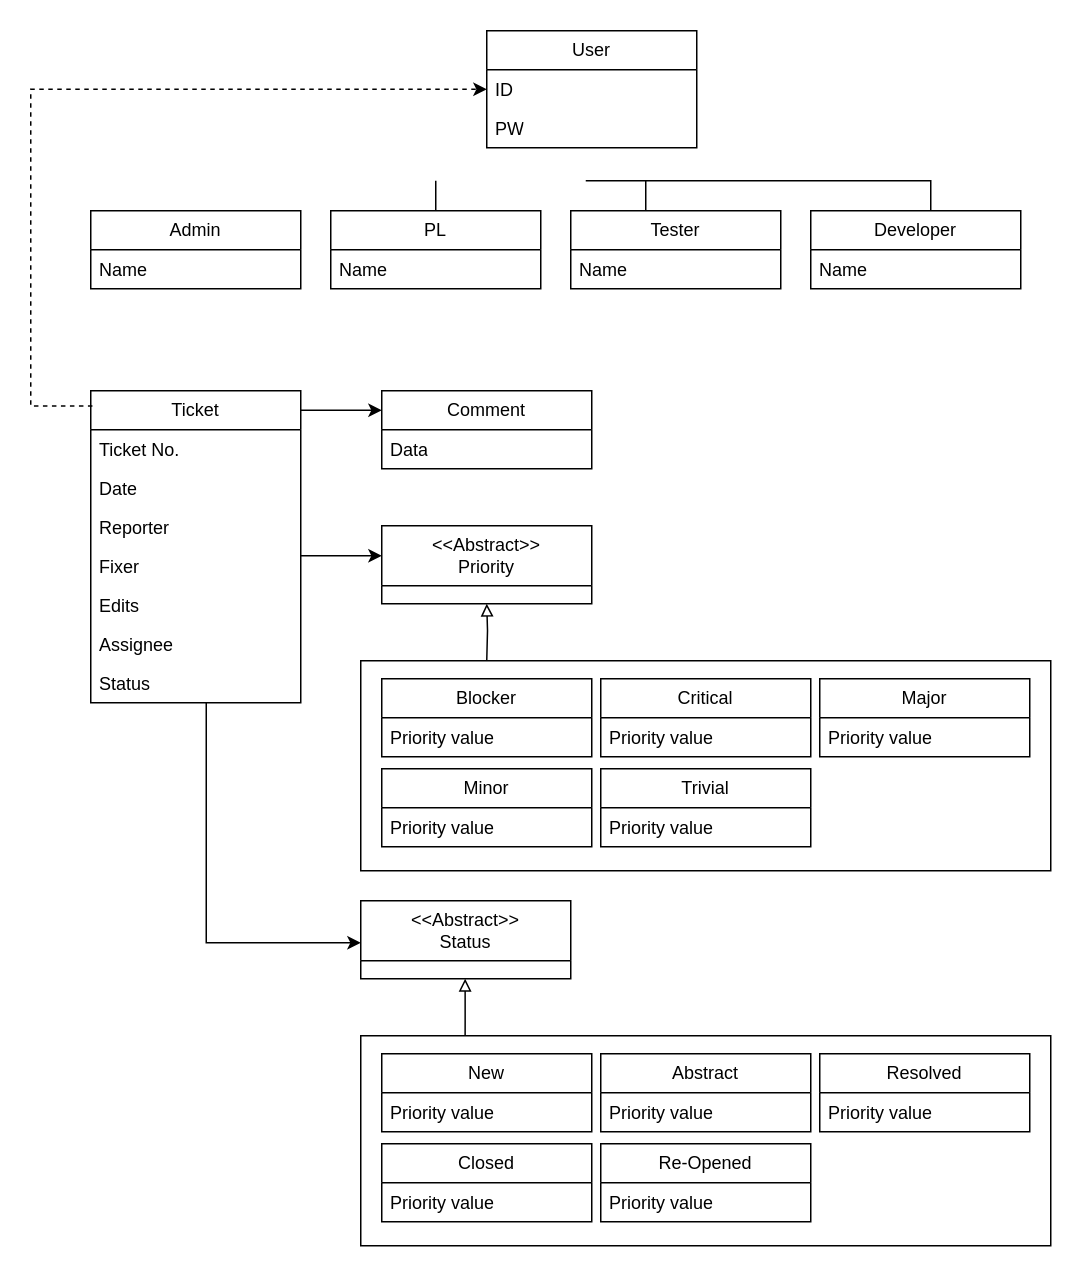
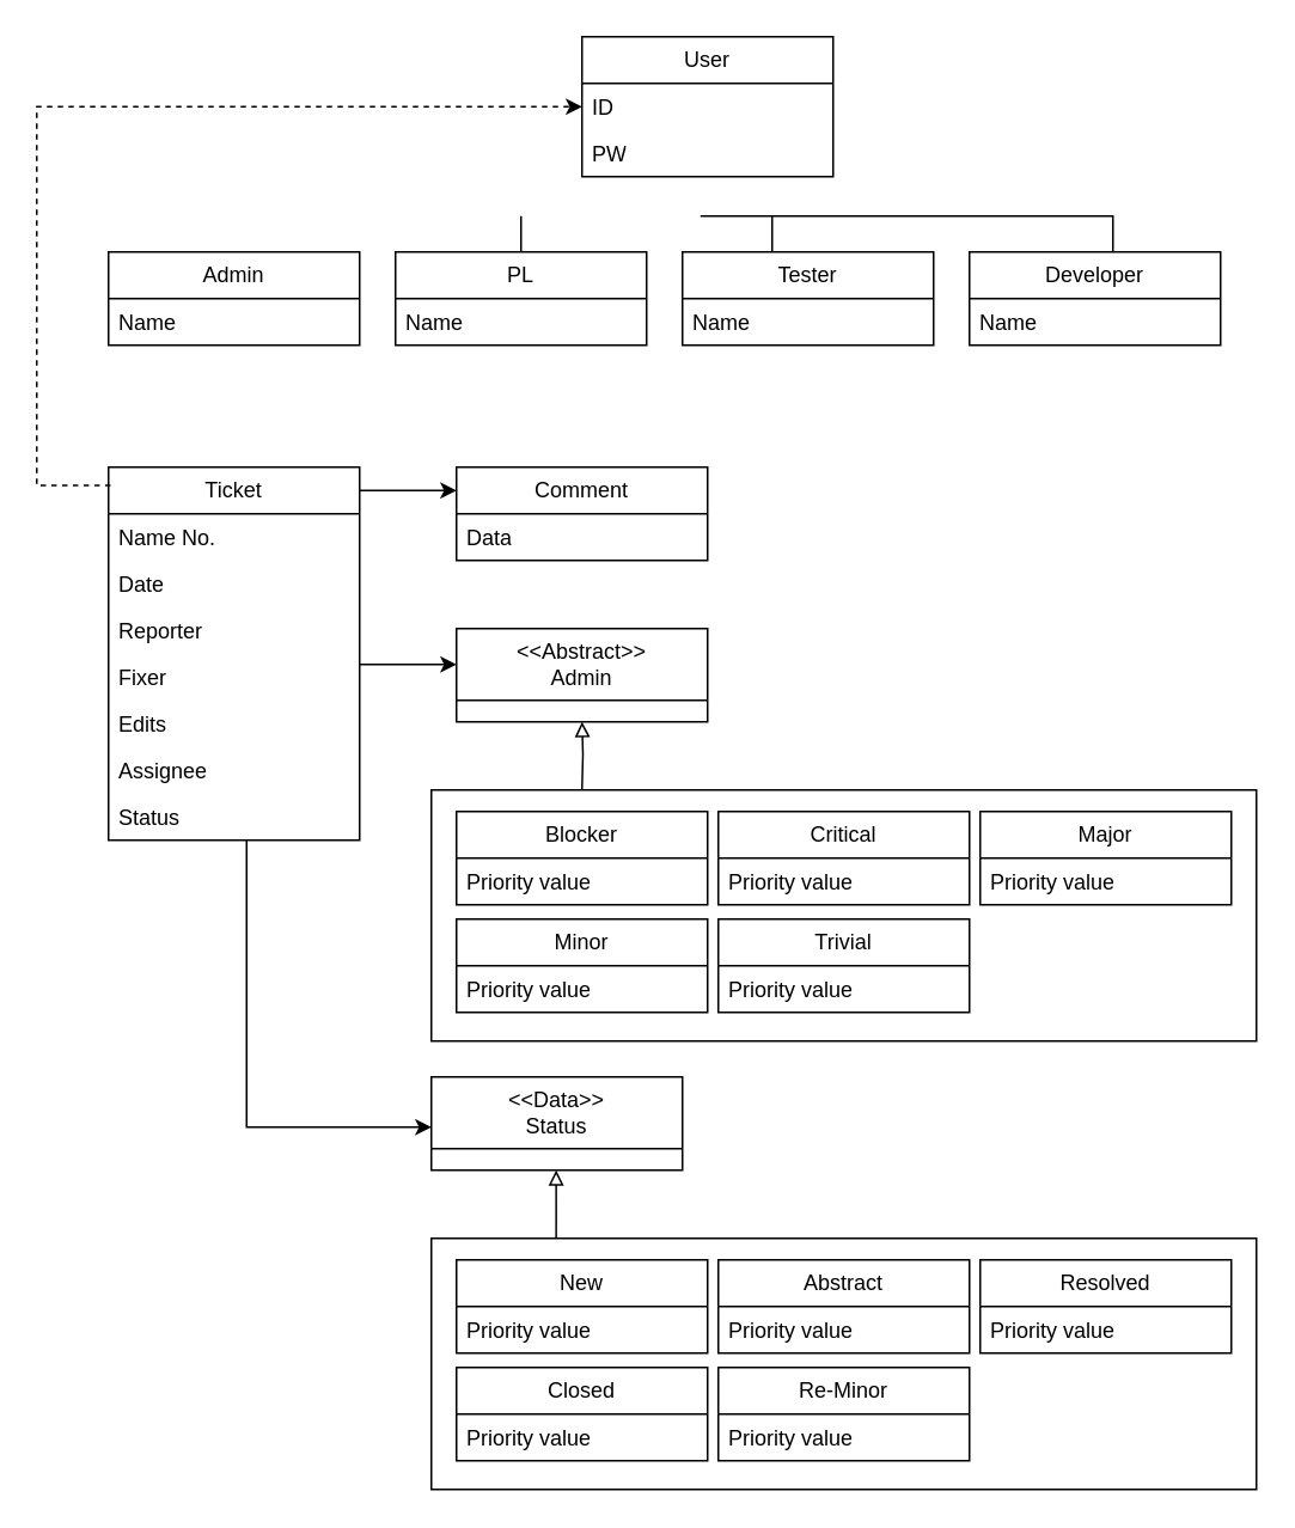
  <mxCell id="0" />
  <mxCell id="1" parent="0" />
  <mxCell id="2" value="" style="html=1;whiteSpace=wrap;" parent="1" vertex="1"><mxGeometry x="240" y="440" width="460" height="140" as="geometry" /></mxCell>
  <mxCell id="3" value="" style="edgeStyle=orthogonalEdgeStyle;rounded=0;orthogonalLoop=1;jettySize=auto;html=1;entryX=0;entryY=0.5;entryDx=0;entryDy=0;exitX=0.008;exitY=0.049;exitDx=0;exitDy=0;exitPerimeter=0;dashed=1;" parent="1" source="18" target="5" edge="1"><mxGeometry relative="1" as="geometry"><mxPoint x="20.05" y="274.094" as="sourcePoint" /><mxPoint x="287.83" y="57.91" as="targetPoint" /><Array as="points"><mxPoint x="20" y="270" /><mxPoint x="20" y="59" /><mxPoint x="137" y="60" /></Array></mxGeometry></mxCell>
  <mxCell id="4" value="User" style="swimlane;fontStyle=0;childLayout=stackLayout;horizontal=1;startSize=26;fillColor=none;horizontalStack=0;resizeParent=1;resizeParentMax=0;resizeLast=0;collapsible=1;marginBottom=0;whiteSpace=wrap;html=1;" parent="1" vertex="1"><mxGeometry x="324" y="20" width="140" height="78" as="geometry" /></mxCell>
  <mxCell id="5" value="ID" style="text;strokeColor=none;fillColor=none;align=left;verticalAlign=top;spacingLeft=4;spacingRight=4;overflow=hidden;rotatable=0;points=[[0,0.5],[1,0.5]];portConstraint=eastwest;whiteSpace=wrap;html=1;" parent="4" vertex="1"><mxGeometry y="26" width="140" height="26" as="geometry" /></mxCell>
  <mxCell id="6" value="PW" style="text;strokeColor=none;fillColor=none;align=left;verticalAlign=top;spacingLeft=4;spacingRight=4;overflow=hidden;rotatable=0;points=[[0,0.5],[1,0.5]];portConstraint=eastwest;whiteSpace=wrap;html=1;" parent="4" vertex="1"><mxGeometry y="52" width="140" height="26" as="geometry" /></mxCell>
  <mxCell id="7" value="Admin" style="swimlane;fontStyle=0;childLayout=stackLayout;horizontal=1;startSize=26;fillColor=none;horizontalStack=0;resizeParent=1;resizeParentMax=0;resizeLast=0;collapsible=1;marginBottom=0;whiteSpace=wrap;html=1;" parent="1" vertex="1"><mxGeometry x="60" y="140" width="140" height="52" as="geometry" /></mxCell>
  <mxCell id="8" value="Name" style="text;strokeColor=none;fillColor=none;align=left;verticalAlign=top;spacingLeft=4;spacingRight=4;overflow=hidden;rotatable=0;points=[[0,0.5],[1,0.5]];portConstraint=eastwest;whiteSpace=wrap;html=1;" parent="7" vertex="1"><mxGeometry y="26" width="140" height="26" as="geometry" /></mxCell>
  <mxCell id="9" value="" style="rounded=0;orthogonalLoop=1;jettySize=auto;html=1;endArrow=none;endFill=0;exitX=0.5;exitY=0;exitDx=0;exitDy=0;" parent="1" source="10" edge="1"><mxGeometry relative="1" as="geometry"><mxPoint x="310" y="140" as="sourcePoint" /><mxPoint x="290" y="120" as="targetPoint" /></mxGeometry></mxCell>
  <mxCell id="10" value="PL&lt;span style=&quot;color: rgba(0, 0, 0, 0); font-family: monospace; font-size: 0px; text-align: start; text-wrap: nowrap;&quot;&gt;%3CmxGraphModel%3E%3Croot%3E%3CmxCell%20id%3D%220%22%2F%3E%3CmxCell%20id%3D%221%22%20parent%3D%220%22%2F%3E%3CmxCell%20id%3D%222%22%20value%3D%22Admin%22%20style%3D%22swimlane%3BfontStyle%3D0%3BchildLayout%3DstackLayout%3Bhorizontal%3D1%3BstartSize%3D26%3BfillColor%3Dnone%3BhorizontalStack%3D0%3BresizeParent%3D1%3BresizeParentMax%3D0%3BresizeLast%3D0%3Bcollapsible%3D1%3BmarginBottom%3D0%3BwhiteSpace%3Dwrap%3Bhtml%3D1%3B%22%20vertex%3D%221%22%20parent%3D%221%22%3E%3CmxGeometry%20x%3D%2280%22%20y%3D%22430%22%20width%3D%22140%22%20height%3D%2252%22%20as%3D%22geometry%22%2F%3E%3C%2FmxCell%3E%3CmxCell%20id%3D%223%22%20value%3D%22Name%22%20style%3D%22text%3BstrokeColor%3Dnone%3BfillColor%3Dnone%3Balign%3Dleft%3BverticalAlign%3Dtop%3BspacingLeft%3D4%3BspacingRight%3D4%3Boverflow%3Dhidden%3Brotatable%3D0%3Bpoints%3D%5B%5B0%2C0.5%5D%2C%5B1%2C0.5%5D%5D%3BportConstraint%3Deastwest%3BwhiteSpace%3Dwrap%3Bhtml%3D1%3B%22%20vertex%3D%221%22%20parent%3D%222%22%3E%3CmxGeometry%20y%3D%2226%22%20width%3D%22140%22%20height%3D%2226%22%20as%3D%22geometry%22%2F%3E%3C%2FmxCell%3E%3C%2Froot%3E%3C%2FmxGraphModel%3E&lt;/span&gt;" style="swimlane;fontStyle=0;childLayout=stackLayout;horizontal=1;startSize=26;fillColor=none;horizontalStack=0;resizeParent=1;resizeParentMax=0;resizeLast=0;collapsible=1;marginBottom=0;whiteSpace=wrap;html=1;" parent="1" vertex="1"><mxGeometry x="220" y="140" width="140" height="52" as="geometry" /></mxCell>
  <mxCell id="11" value="Name" style="text;strokeColor=none;fillColor=none;align=left;verticalAlign=top;spacingLeft=4;spacingRight=4;overflow=hidden;rotatable=0;points=[[0,0.5],[1,0.5]];portConstraint=eastwest;whiteSpace=wrap;html=1;" parent="10" vertex="1"><mxGeometry y="26" width="140" height="26" as="geometry" /></mxCell>
  <mxCell id="12" value="Tester" style="swimlane;fontStyle=0;childLayout=stackLayout;horizontal=1;startSize=26;fillColor=none;horizontalStack=0;resizeParent=1;resizeParentMax=0;resizeLast=0;collapsible=1;marginBottom=0;whiteSpace=wrap;html=1;" parent="1" vertex="1"><mxGeometry x="380" y="140" width="140" height="52" as="geometry" /></mxCell>
  <mxCell id="13" value="Name" style="text;strokeColor=none;fillColor=none;align=left;verticalAlign=top;spacingLeft=4;spacingRight=4;overflow=hidden;rotatable=0;points=[[0,0.5],[1,0.5]];portConstraint=eastwest;whiteSpace=wrap;html=1;" parent="12" vertex="1"><mxGeometry y="26" width="140" height="26" as="geometry" /></mxCell>
  <mxCell id="14" value="Developer" style="swimlane;fontStyle=0;childLayout=stackLayout;horizontal=1;startSize=26;fillColor=none;horizontalStack=0;resizeParent=1;resizeParentMax=0;resizeLast=0;collapsible=1;marginBottom=0;whiteSpace=wrap;html=1;" parent="1" vertex="1"><mxGeometry x="540" y="140" width="140" height="52" as="geometry" /></mxCell>
  <mxCell id="15" value="Name" style="text;strokeColor=none;fillColor=none;align=left;verticalAlign=top;spacingLeft=4;spacingRight=4;overflow=hidden;rotatable=0;points=[[0,0.5],[1,0.5]];portConstraint=eastwest;whiteSpace=wrap;html=1;" parent="14" vertex="1"><mxGeometry y="26" width="140" height="26" as="geometry" /></mxCell>
  <mxCell id="16" value="" style="rounded=0;orthogonalLoop=1;jettySize=auto;html=1;endArrow=none;endFill=0;exitX=0.5;exitY=0;exitDx=0;exitDy=0;edgeStyle=orthogonalEdgeStyle;" parent="1" edge="1"><mxGeometry relative="1" as="geometry"><mxPoint x="430" y="140" as="sourcePoint" /><mxPoint x="390" y="120" as="targetPoint" /><Array as="points"><mxPoint x="430" y="120" /></Array></mxGeometry></mxCell>
  <mxCell id="17" value="" style="edgeStyle=orthogonalEdgeStyle;rounded=0;orthogonalLoop=1;jettySize=auto;html=1;endArrow=none;endFill=0;exitX=0.5;exitY=0;exitDx=0;exitDy=0;" parent="1" edge="1"><mxGeometry relative="1" as="geometry"><mxPoint x="620" y="140" as="sourcePoint" /><mxPoint x="430" y="120" as="targetPoint" /><Array as="points"><mxPoint x="620" y="120" /></Array></mxGeometry></mxCell>
  <mxCell id="18" value="Ticket" style="swimlane;fontStyle=0;childLayout=stackLayout;horizontal=1;startSize=26;fillColor=none;horizontalStack=0;resizeParent=1;resizeParentMax=0;resizeLast=0;collapsible=1;marginBottom=0;whiteSpace=wrap;html=1;" parent="1" vertex="1"><mxGeometry x="60" y="260" width="140" height="208" as="geometry" /></mxCell>
- <mxCell id="19" value="Ticket No." style="text;strokeColor=none;fillColor=none;align=left;verticalAlign=top;spacingLeft=4;spacingRight=4;overflow=hidden;rotatable=0;points=[[0,0.5],[1,0.5]];portConstraint=eastwest;whiteSpace=wrap;html=1;" parent="18" vertex="1"><mxGeometry y="26" width="140" height="26" as="geometry" /></mxCell>
+ <mxCell id="19" value="Name No." style="text;strokeColor=none;fillColor=none;align=left;verticalAlign=top;spacingLeft=4;spacingRight=4;overflow=hidden;rotatable=0;points=[[0,0.5],[1,0.5]];portConstraint=eastwest;whiteSpace=wrap;html=1;" parent="18" vertex="1"><mxGeometry y="26" width="140" height="26" as="geometry" /></mxCell>
  <mxCell id="20" value="Date&lt;div&gt;&lt;br&gt;&lt;/div&gt;" style="text;strokeColor=none;fillColor=none;align=left;verticalAlign=top;spacingLeft=4;spacingRight=4;overflow=hidden;rotatable=0;points=[[0,0.5],[1,0.5]];portConstraint=eastwest;whiteSpace=wrap;html=1;" parent="18" vertex="1"><mxGeometry y="52" width="140" height="26" as="geometry" /></mxCell>
  <mxCell id="21" value="&lt;div&gt;Reporter&lt;/div&gt;" style="text;strokeColor=none;fillColor=none;align=left;verticalAlign=top;spacingLeft=4;spacingRight=4;overflow=hidden;rotatable=0;points=[[0,0.5],[1,0.5]];portConstraint=eastwest;whiteSpace=wrap;html=1;" parent="18" vertex="1"><mxGeometry y="78" width="140" height="26" as="geometry" /></mxCell>
  <mxCell id="22" value="&lt;div&gt;Fixer&lt;/div&gt;" style="text;strokeColor=none;fillColor=none;align=left;verticalAlign=top;spacingLeft=4;spacingRight=4;overflow=hidden;rotatable=0;points=[[0,0.5],[1,0.5]];portConstraint=eastwest;whiteSpace=wrap;html=1;" parent="18" vertex="1"><mxGeometry y="104" width="140" height="26" as="geometry" /></mxCell>
  <mxCell id="23" value="Edits" style="text;strokeColor=none;fillColor=none;align=left;verticalAlign=top;spacingLeft=4;spacingRight=4;overflow=hidden;rotatable=0;points=[[0,0.5],[1,0.5]];portConstraint=eastwest;whiteSpace=wrap;html=1;" parent="18" vertex="1"><mxGeometry y="130" width="140" height="26" as="geometry" /></mxCell>
  <mxCell id="24" value="Assignee" style="text;strokeColor=none;fillColor=none;align=left;verticalAlign=top;spacingLeft=4;spacingRight=4;overflow=hidden;rotatable=0;points=[[0,0.5],[1,0.5]];portConstraint=eastwest;whiteSpace=wrap;html=1;" parent="18" vertex="1"><mxGeometry y="156" width="140" height="26" as="geometry" /></mxCell>
  <mxCell id="25" value="Status" style="text;strokeColor=none;fillColor=none;align=left;verticalAlign=top;spacingLeft=4;spacingRight=4;overflow=hidden;rotatable=0;points=[[0,0.5],[1,0.5]];portConstraint=eastwest;whiteSpace=wrap;html=1;" parent="18" vertex="1"><mxGeometry y="182" width="140" height="26" as="geometry" /></mxCell>
  <mxCell id="26" value="Comment" style="swimlane;fontStyle=0;childLayout=stackLayout;horizontal=1;startSize=26;fillColor=none;horizontalStack=0;resizeParent=1;resizeParentMax=0;resizeLast=0;collapsible=1;marginBottom=0;whiteSpace=wrap;html=1;" parent="1" vertex="1"><mxGeometry x="254" y="260" width="140" height="52" as="geometry" /></mxCell>
  <mxCell id="27" value="Data" style="text;strokeColor=none;fillColor=none;align=left;verticalAlign=top;spacingLeft=4;spacingRight=4;overflow=hidden;rotatable=0;points=[[0,0.5],[1,0.5]];portConstraint=eastwest;whiteSpace=wrap;html=1;" parent="26" vertex="1"><mxGeometry y="26" width="140" height="26" as="geometry" /></mxCell>
  <mxCell id="28" value="" style="edgeStyle=orthogonalEdgeStyle;rounded=0;orthogonalLoop=1;jettySize=auto;html=1;entryX=0;entryY=0.25;entryDx=0;entryDy=0;" parent="1" target="26" edge="1"><mxGeometry relative="1" as="geometry"><mxPoint x="200" y="273" as="sourcePoint" /><Array as="points"><mxPoint x="220" y="273" /><mxPoint x="220" y="273" /></Array></mxGeometry></mxCell>
  <mxCell id="29" value="" style="edgeStyle=orthogonalEdgeStyle;rounded=0;orthogonalLoop=1;jettySize=auto;html=1;endArrow=block;endFill=0;" parent="1" target="30" edge="1"><mxGeometry relative="1" as="geometry"><mxPoint x="324" y="440" as="sourcePoint" /></mxGeometry></mxCell>
- <mxCell id="30" value="&amp;lt;&amp;lt;Abstract&amp;gt;&amp;gt;&lt;div&gt;Priority&lt;/div&gt;" style="swimlane;fontStyle=0;childLayout=stackLayout;horizontal=1;startSize=40;fillColor=none;horizontalStack=0;resizeParent=1;resizeParentMax=0;resizeLast=0;collapsible=1;marginBottom=0;whiteSpace=wrap;html=1;" parent="1" vertex="1"><mxGeometry x="254" y="350" width="140" height="52" as="geometry" /></mxCell>
+ <mxCell id="30" value="&amp;lt;&amp;lt;Abstract&amp;gt;&amp;gt;&lt;div&gt;Admin&lt;/div&gt;" style="swimlane;fontStyle=0;childLayout=stackLayout;horizontal=1;startSize=40;fillColor=none;horizontalStack=0;resizeParent=1;resizeParentMax=0;resizeLast=0;collapsible=1;marginBottom=0;whiteSpace=wrap;html=1;" parent="1" vertex="1"><mxGeometry x="254" y="350" width="140" height="52" as="geometry" /></mxCell>
  <mxCell id="31" value="Blocker" style="swimlane;fontStyle=0;childLayout=stackLayout;horizontal=1;startSize=26;fillColor=none;horizontalStack=0;resizeParent=1;resizeParentMax=0;resizeLast=0;collapsible=1;marginBottom=0;whiteSpace=wrap;html=1;" parent="1" vertex="1"><mxGeometry x="254" y="452" width="140" height="52" as="geometry" /></mxCell>
  <mxCell id="32" value="Priority value" style="text;strokeColor=none;fillColor=none;align=left;verticalAlign=top;spacingLeft=4;spacingRight=4;overflow=hidden;rotatable=0;points=[[0,0.5],[1,0.5]];portConstraint=eastwest;whiteSpace=wrap;html=1;" parent="31" vertex="1"><mxGeometry y="26" width="140" height="26" as="geometry" /></mxCell>
  <mxCell id="33" value="Critical" style="swimlane;fontStyle=0;childLayout=stackLayout;horizontal=1;startSize=26;fillColor=none;horizontalStack=0;resizeParent=1;resizeParentMax=0;resizeLast=0;collapsible=1;marginBottom=0;whiteSpace=wrap;html=1;" parent="1" vertex="1"><mxGeometry x="400" y="452" width="140" height="52" as="geometry" /></mxCell>
  <mxCell id="34" value="Priority value" style="text;strokeColor=none;fillColor=none;align=left;verticalAlign=top;spacingLeft=4;spacingRight=4;overflow=hidden;rotatable=0;points=[[0,0.5],[1,0.5]];portConstraint=eastwest;whiteSpace=wrap;html=1;" parent="33" vertex="1"><mxGeometry y="26" width="140" height="26" as="geometry" /></mxCell>
  <mxCell id="35" value="Major" style="swimlane;fontStyle=0;childLayout=stackLayout;horizontal=1;startSize=26;fillColor=none;horizontalStack=0;resizeParent=1;resizeParentMax=0;resizeLast=0;collapsible=1;marginBottom=0;whiteSpace=wrap;html=1;" parent="1" vertex="1"><mxGeometry x="546" y="452" width="140" height="52" as="geometry" /></mxCell>
  <mxCell id="36" value="Priority value" style="text;strokeColor=none;fillColor=none;align=left;verticalAlign=top;spacingLeft=4;spacingRight=4;overflow=hidden;rotatable=0;points=[[0,0.5],[1,0.5]];portConstraint=eastwest;whiteSpace=wrap;html=1;" parent="35" vertex="1"><mxGeometry y="26" width="140" height="26" as="geometry" /></mxCell>
  <mxCell id="37" value="Minor" style="swimlane;fontStyle=0;childLayout=stackLayout;horizontal=1;startSize=26;fillColor=none;horizontalStack=0;resizeParent=1;resizeParentMax=0;resizeLast=0;collapsible=1;marginBottom=0;whiteSpace=wrap;html=1;" parent="1" vertex="1"><mxGeometry x="254" y="512" width="140" height="52" as="geometry" /></mxCell>
  <mxCell id="38" value="Priority value" style="text;strokeColor=none;fillColor=none;align=left;verticalAlign=top;spacingLeft=4;spacingRight=4;overflow=hidden;rotatable=0;points=[[0,0.5],[1,0.5]];portConstraint=eastwest;whiteSpace=wrap;html=1;" parent="37" vertex="1"><mxGeometry y="26" width="140" height="26" as="geometry" /></mxCell>
  <mxCell id="39" value="Trivial" style="swimlane;fontStyle=0;childLayout=stackLayout;horizontal=1;startSize=26;fillColor=none;horizontalStack=0;resizeParent=1;resizeParentMax=0;resizeLast=0;collapsible=1;marginBottom=0;whiteSpace=wrap;html=1;" parent="1" vertex="1"><mxGeometry x="400" y="512" width="140" height="52" as="geometry" /></mxCell>
  <mxCell id="40" value="Priority value" style="text;strokeColor=none;fillColor=none;align=left;verticalAlign=top;spacingLeft=4;spacingRight=4;overflow=hidden;rotatable=0;points=[[0,0.5],[1,0.5]];portConstraint=eastwest;whiteSpace=wrap;html=1;" parent="39" vertex="1"><mxGeometry y="26" width="140" height="26" as="geometry" /></mxCell>
  <mxCell id="41" value="" style="edgeStyle=orthogonalEdgeStyle;rounded=0;orthogonalLoop=1;jettySize=auto;html=1;entryX=0;entryY=0.25;entryDx=0;entryDy=0;" parent="1" edge="1"><mxGeometry relative="1" as="geometry"><mxPoint x="200" y="370" as="sourcePoint" /><mxPoint x="254" y="370" as="targetPoint" /><Array as="points"><mxPoint x="230" y="370" /><mxPoint x="230" y="370" /></Array></mxGeometry></mxCell>
  <mxCell id="42" value="" style="edgeStyle=orthogonalEdgeStyle;rounded=0;orthogonalLoop=1;jettySize=auto;html=1;entryX=0.55;entryY=0.923;entryDx=0;entryDy=0;entryPerimeter=0;" parent="1" edge="1"><mxGeometry relative="1" as="geometry"><mxPoint x="137" y="467.998" as="sourcePoint" /><mxPoint x="240" y="628" as="targetPoint" /><Array as="points"><mxPoint x="137" y="628" /></Array></mxGeometry></mxCell>
- <mxCell id="43" value="&lt;div&gt;&amp;lt;&amp;lt;Abstract&amp;gt;&amp;gt;&lt;/div&gt;Status" style="swimlane;fontStyle=0;childLayout=stackLayout;horizontal=1;startSize=40;fillColor=none;horizontalStack=0;resizeParent=1;resizeParentMax=0;resizeLast=0;collapsible=1;marginBottom=0;whiteSpace=wrap;html=1;" parent="1" vertex="1"><mxGeometry x="240" y="600" width="140" height="52" as="geometry" /></mxCell>
+ <mxCell id="43" value="&lt;div&gt;&amp;lt;&amp;lt;Data&amp;gt;&amp;gt;&lt;/div&gt;Status" style="swimlane;fontStyle=0;childLayout=stackLayout;horizontal=1;startSize=40;fillColor=none;horizontalStack=0;resizeParent=1;resizeParentMax=0;resizeLast=0;collapsible=1;marginBottom=0;whiteSpace=wrap;html=1;" parent="1" vertex="1"><mxGeometry x="240" y="600" width="140" height="52" as="geometry" /></mxCell>
  <mxCell id="44" value="" style="html=1;whiteSpace=wrap;" parent="1" vertex="1"><mxGeometry x="240" y="690" width="460" height="140" as="geometry" /></mxCell>
  <mxCell id="45" value="New" style="swimlane;fontStyle=0;childLayout=stackLayout;horizontal=1;startSize=26;fillColor=none;horizontalStack=0;resizeParent=1;resizeParentMax=0;resizeLast=0;collapsible=1;marginBottom=0;whiteSpace=wrap;html=1;" parent="1" vertex="1"><mxGeometry x="254" y="702" width="140" height="52" as="geometry" /></mxCell>
  <mxCell id="46" value="Priority value" style="text;strokeColor=none;fillColor=none;align=left;verticalAlign=top;spacingLeft=4;spacingRight=4;overflow=hidden;rotatable=0;points=[[0,0.5],[1,0.5]];portConstraint=eastwest;whiteSpace=wrap;html=1;" parent="45" vertex="1"><mxGeometry y="26" width="140" height="26" as="geometry" /></mxCell>
  <mxCell id="47" value="Abstract" style="swimlane;fontStyle=0;childLayout=stackLayout;horizontal=1;startSize=26;fillColor=none;horizontalStack=0;resizeParent=1;resizeParentMax=0;resizeLast=0;collapsible=1;marginBottom=0;whiteSpace=wrap;html=1;" parent="1" vertex="1"><mxGeometry x="400" y="702" width="140" height="52" as="geometry" /></mxCell>
  <mxCell id="48" value="Priority value" style="text;strokeColor=none;fillColor=none;align=left;verticalAlign=top;spacingLeft=4;spacingRight=4;overflow=hidden;rotatable=0;points=[[0,0.5],[1,0.5]];portConstraint=eastwest;whiteSpace=wrap;html=1;" parent="47" vertex="1"><mxGeometry y="26" width="140" height="26" as="geometry" /></mxCell>
  <mxCell id="49" value="Resolved" style="swimlane;fontStyle=0;childLayout=stackLayout;horizontal=1;startSize=26;fillColor=none;horizontalStack=0;resizeParent=1;resizeParentMax=0;resizeLast=0;collapsible=1;marginBottom=0;whiteSpace=wrap;html=1;" parent="1" vertex="1"><mxGeometry x="546" y="702" width="140" height="52" as="geometry" /></mxCell>
  <mxCell id="50" value="Priority value" style="text;strokeColor=none;fillColor=none;align=left;verticalAlign=top;spacingLeft=4;spacingRight=4;overflow=hidden;rotatable=0;points=[[0,0.5],[1,0.5]];portConstraint=eastwest;whiteSpace=wrap;html=1;" parent="49" vertex="1"><mxGeometry y="26" width="140" height="26" as="geometry" /></mxCell>
- <mxCell id="51" value="Re-Opened" style="swimlane;fontStyle=0;childLayout=stackLayout;horizontal=1;startSize=26;fillColor=none;horizontalStack=0;resizeParent=1;resizeParentMax=0;resizeLast=0;collapsible=1;marginBottom=0;whiteSpace=wrap;html=1;" parent="1" vertex="1"><mxGeometry x="400" y="762" width="140" height="52" as="geometry" /></mxCell>
+ <mxCell id="51" value="Re-Minor" style="swimlane;fontStyle=0;childLayout=stackLayout;horizontal=1;startSize=26;fillColor=none;horizontalStack=0;resizeParent=1;resizeParentMax=0;resizeLast=0;collapsible=1;marginBottom=0;whiteSpace=wrap;html=1;" parent="1" vertex="1"><mxGeometry x="400" y="762" width="140" height="52" as="geometry" /></mxCell>
  <mxCell id="52" value="Priority value" style="text;strokeColor=none;fillColor=none;align=left;verticalAlign=top;spacingLeft=4;spacingRight=4;overflow=hidden;rotatable=0;points=[[0,0.5],[1,0.5]];portConstraint=eastwest;whiteSpace=wrap;html=1;" parent="51" vertex="1"><mxGeometry y="26" width="140" height="26" as="geometry" /></mxCell>
  <mxCell id="53" value="Closed" style="swimlane;fontStyle=0;childLayout=stackLayout;horizontal=1;startSize=26;fillColor=none;horizontalStack=0;resizeParent=1;resizeParentMax=0;resizeLast=0;collapsible=1;marginBottom=0;whiteSpace=wrap;html=1;" parent="1" vertex="1"><mxGeometry x="254" y="762" width="140" height="52" as="geometry" /></mxCell>
  <mxCell id="54" value="Priority value" style="text;strokeColor=none;fillColor=none;align=left;verticalAlign=top;spacingLeft=4;spacingRight=4;overflow=hidden;rotatable=0;points=[[0,0.5],[1,0.5]];portConstraint=eastwest;whiteSpace=wrap;html=1;" parent="53" vertex="1"><mxGeometry y="26" width="140" height="26" as="geometry" /></mxCell>
  <mxCell id="55" value="" style="edgeStyle=orthogonalEdgeStyle;rounded=0;orthogonalLoop=1;jettySize=auto;html=1;endArrow=block;endFill=0;" parent="1" edge="1"><mxGeometry relative="1" as="geometry"><mxPoint x="309.58" y="690" as="sourcePoint" /><mxPoint x="309.58" y="652" as="targetPoint" /><Array as="points"><mxPoint x="309.58" y="680" /><mxPoint x="309.58" y="680" /></Array></mxGeometry></mxCell>
